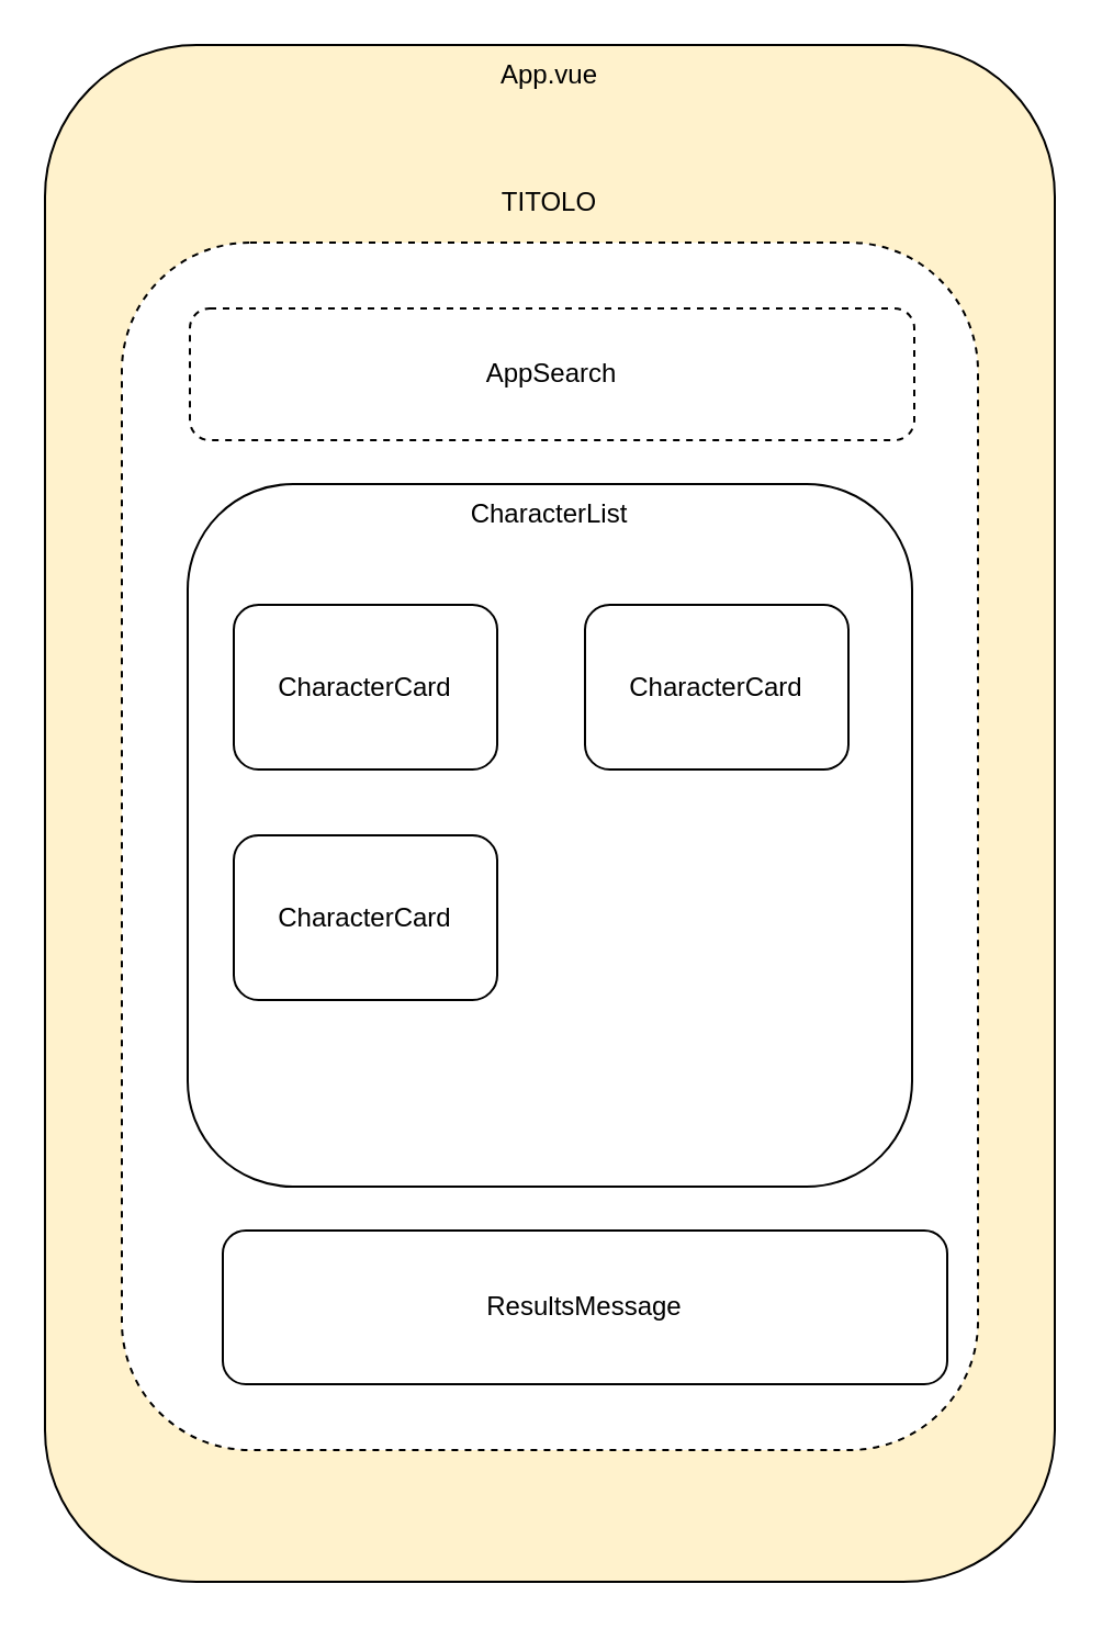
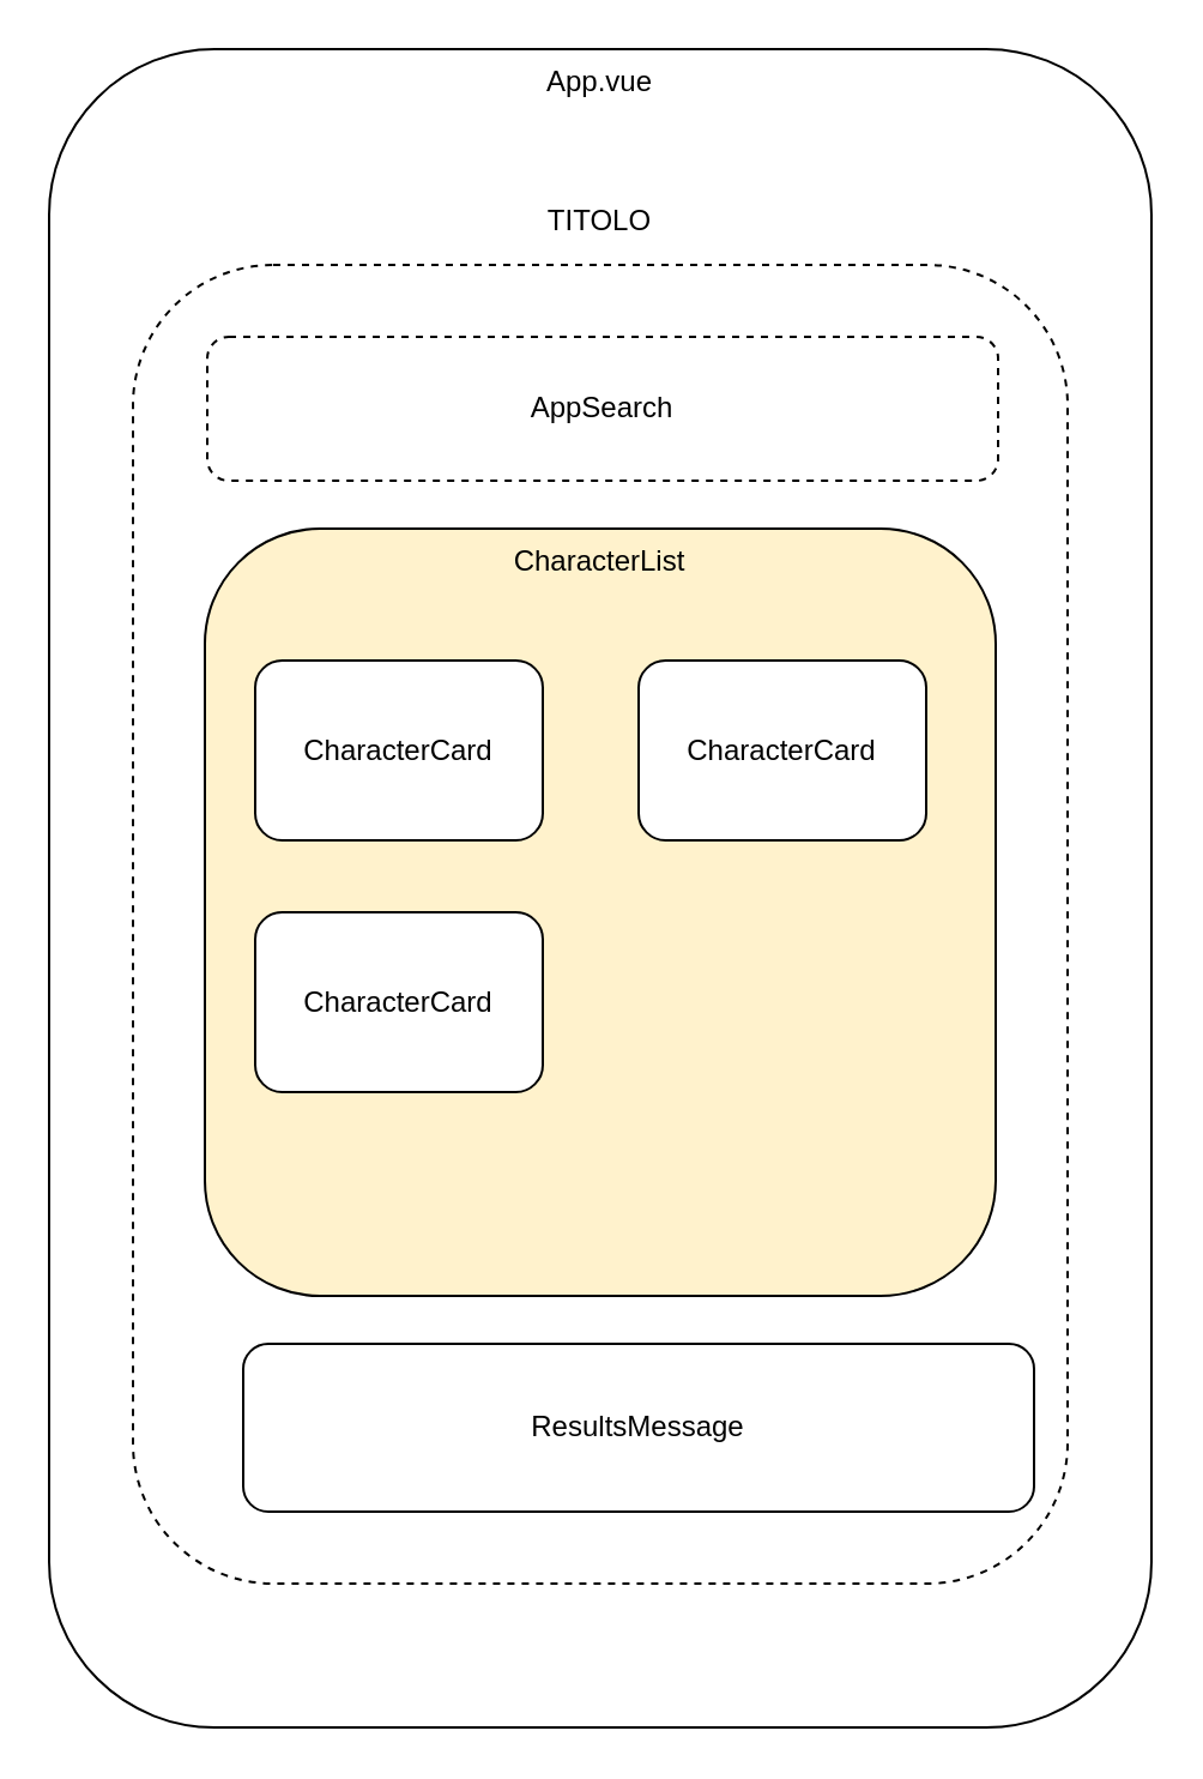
  <mxCell id="0" />
  <mxCell id="1" parent="0" />
- <mxCell id="2" value="App.vue&lt;br&gt;&lt;br&gt;&lt;br&gt;&lt;br&gt;TITOLO" style="rounded=1;whiteSpace=wrap;html=1;verticalAlign=top;fillColor=#fff2cc;" vertex="1" parent="1"><mxGeometry x="20" y="20" width="460" height="700" as="geometry" /></mxCell>
+ <mxCell id="2" value="App.vue&lt;br&gt;&lt;br&gt;&lt;br&gt;&lt;br&gt;TITOLO" style="rounded=1;whiteSpace=wrap;html=1;verticalAlign=top;" vertex="1" parent="1"><mxGeometry x="20" y="20" width="460" height="700" as="geometry" /></mxCell>
  <mxCell id="3" value="" style="rounded=1;whiteSpace=wrap;html=1;verticalAlign=top;dashed=1;" vertex="1" parent="1"><mxGeometry x="55" y="110" width="390" height="550" as="geometry" /></mxCell>
  <mxCell id="4" value="AppSearch" style="rounded=1;whiteSpace=wrap;html=1;dashed=1;" vertex="1" parent="1"><mxGeometry x="86" y="140" width="330" height="60" as="geometry" /></mxCell>
- <mxCell id="5" value="CharacterList" style="rounded=1;whiteSpace=wrap;html=1;verticalAlign=top;" vertex="1" parent="1"><mxGeometry x="85" y="220" width="330" height="320" as="geometry" /></mxCell>
+ <mxCell id="5" value="CharacterList" style="rounded=1;whiteSpace=wrap;html=1;verticalAlign=top;fillColor=#fff2cc;" vertex="1" parent="1"><mxGeometry x="85" y="220" width="330" height="320" as="geometry" /></mxCell>
  <mxCell id="6" value="CharacterCard" style="rounded=1;whiteSpace=wrap;html=1;" vertex="1" parent="1"><mxGeometry x="106" y="275" width="120" height="75" as="geometry" /></mxCell>
  <mxCell id="7" value="CharacterCard" style="rounded=1;whiteSpace=wrap;html=1;" vertex="1" parent="1"><mxGeometry x="266" y="275" width="120" height="75" as="geometry" /></mxCell>
  <mxCell id="8" value="ResultsMessage" style="rounded=1;whiteSpace=wrap;html=1;" vertex="1" parent="1"><mxGeometry x="101" y="560" width="330" height="70" as="geometry" /></mxCell>
  <mxCell id="9" value="CharacterCard" style="rounded=1;whiteSpace=wrap;html=1;" vertex="1" parent="1"><mxGeometry x="106" y="380" width="120" height="75" as="geometry" /></mxCell>
